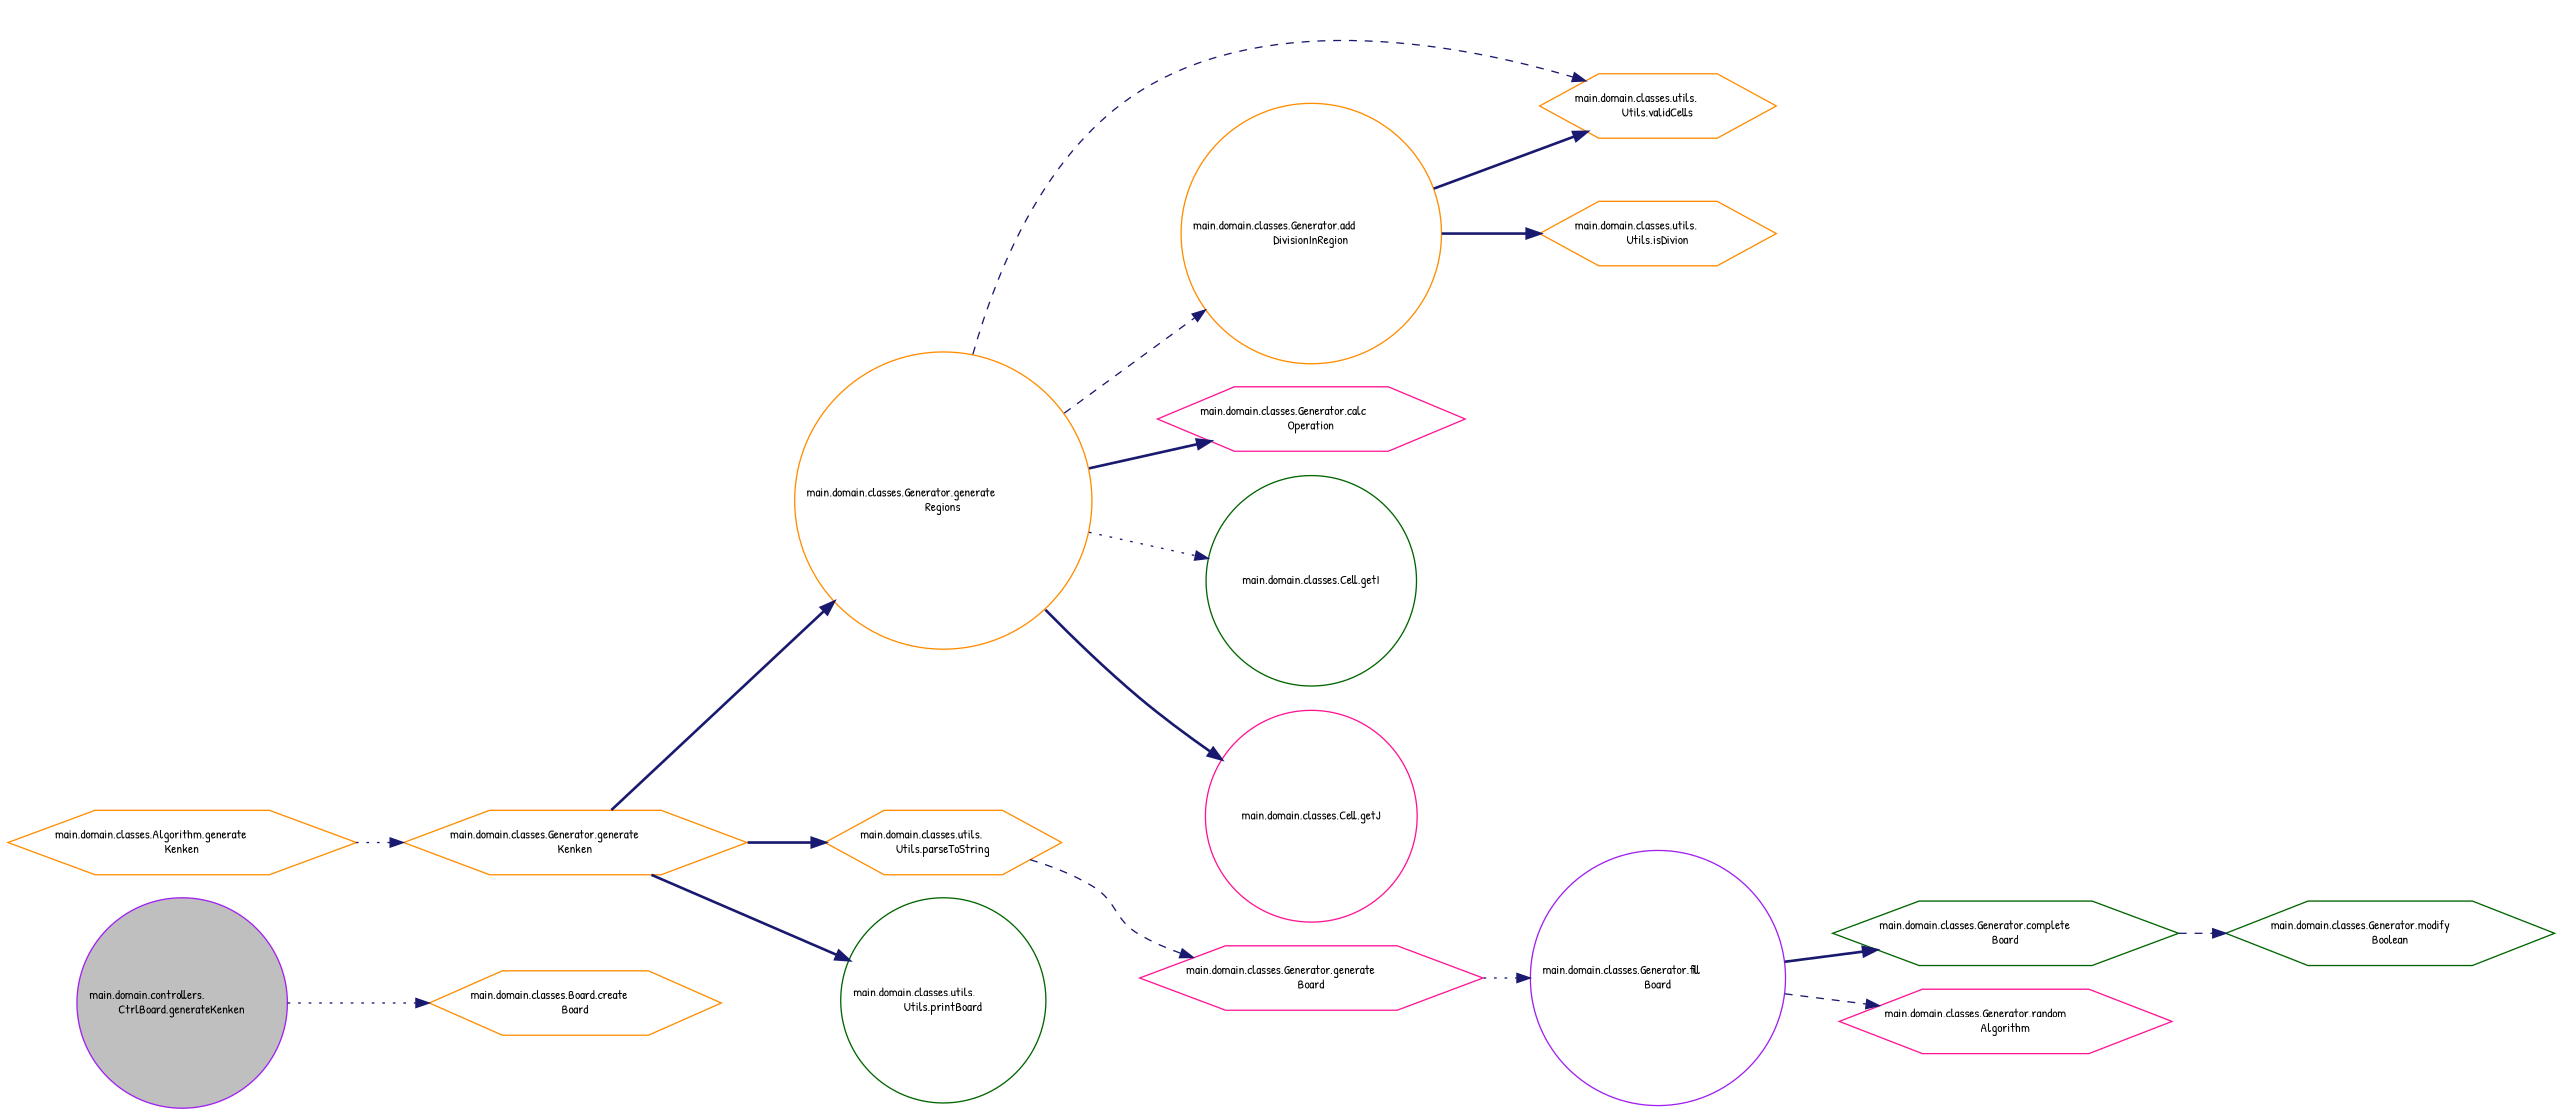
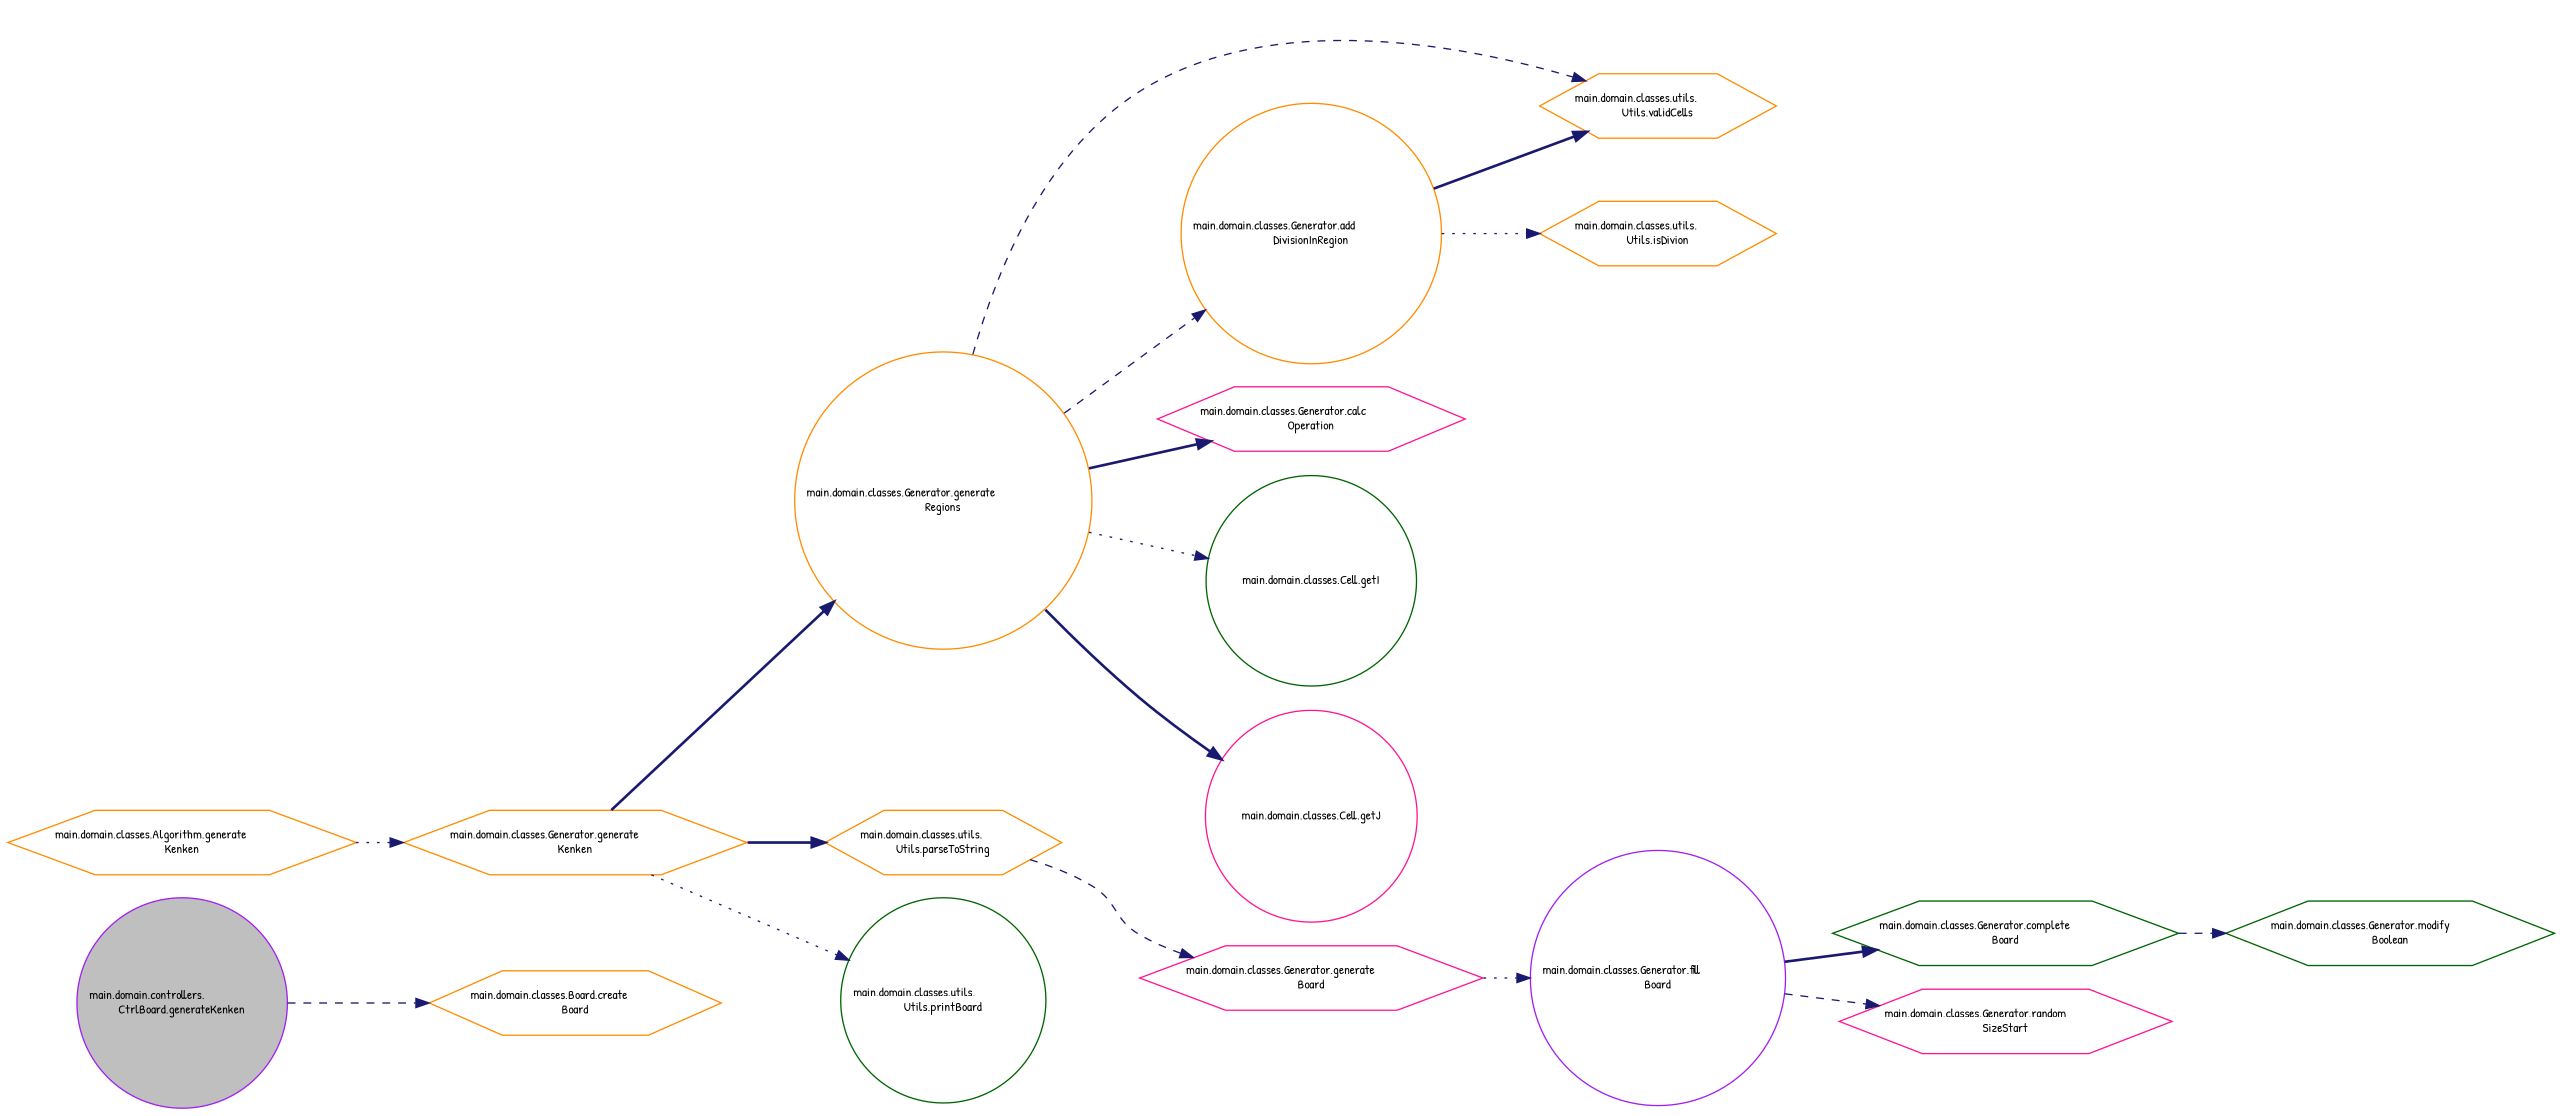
  digraph {
    fontname="Patrick Hand"
    rankdir=LR
    node [color=darkorange fillcolor=white fontname="Patrick Hand" fontsize=10 shape=hexagon style=filled]
    edge [color=midnightblue fontname="Patrick Hand" fontsize=10 labelfontname=Helvetica labelfontsize=10 style=bold]
    n1 [color=purple fillcolor=grey75 fontcolor=black height=0.2 label="main.domain.controllers.\lCtrlBoard.generateKenken" shape=circle width=0.4]
    n2 [height=0.2 label="main.domain.classes.Board.create\lBoard" width=0.4]
    n3 [height=0.2 label="main.domain.classes.Algorithm.generate\lKenken" width=0.4]
    n4 [height=0.2 label="main.domain.classes.Generator.generate\lKenken" width=0.4]
    n5 [height=0.2 label="main.domain.classes.Generator.generate\lRegions" shape=circle width=0.4]
    n6 [height=0.2 label="main.domain.classes.utils.\lUtils.parseToString" width=0.4]
    n7 [color=darkgreen height=0.2 label="main.domain.classes.utils.\lUtils.printBoard" shape=circle width=0.4]
    n8 [color=deeppink height=0.2 label="main.domain.classes.Generator.generate\lBoard" width=0.4]
    n9 [color=purple height=0.2 label="main.domain.classes.Generator.fill\lBoard" shape=circle width=0.4]
    n10 [height=0.2 label="main.domain.classes.Generator.add\lDivisionInRegion" shape=circle width=0.4]
    n11 [height=0.2 label="main.domain.classes.utils.\lUtils.validCells" width=0.4]
    n12 [color=deeppink height=0.2 label="main.domain.classes.Generator.calc\lOperation" width=0.4]
    n13 [color=darkgreen height=0.2 label="main.domain.classes.Cell.getI" shape=circle width=0.4]
    n14 [color=deeppink height=0.2 label="main.domain.classes.Cell.getJ" shape=circle width=0.4]
    n15 [color=darkgreen height=0.2 label="main.domain.classes.Generator.complete\lBoard" width=0.4]
-   n16 [color=deeppink height=0.2 label="main.domain.classes.Generator.random\lAlgorithm" width=0.4]
+   n16 [color=deeppink height=0.2 label="main.domain.classes.Generator.random\lSizeStart" width=0.4]
    n17 [color=darkgreen height=0.2 label="main.domain.classes.Generator.modify\lBoolean" width=0.4]
    n18 [height=0.2 label="main.domain.classes.utils.\lUtils.isDivion" width=0.4]
-   n1 -> n2 [style=dotted]
+   n1 -> n2 [style=dashed]
    n3 -> n4 [style=dotted]
    n4 -> n5
    n4 -> n6
-   n4 -> n7
+   n4 -> n7 [style=dotted]
    n5 -> n10 [style=dashed]
    n5 -> n11 [style=dashed]
    n5 -> n12
    n5 -> n13 [style=dotted]
    n5 -> n14
    n6 -> n8 [style=dashed]
    n8 -> n9 [style=dotted]
    n9 -> n15
    n9 -> n16 [style=dashed]
    n10 -> n11
-   n10 -> n18
+   n10 -> n18 [style=dotted]
    n15 -> n17 [style=dashed]
  }
